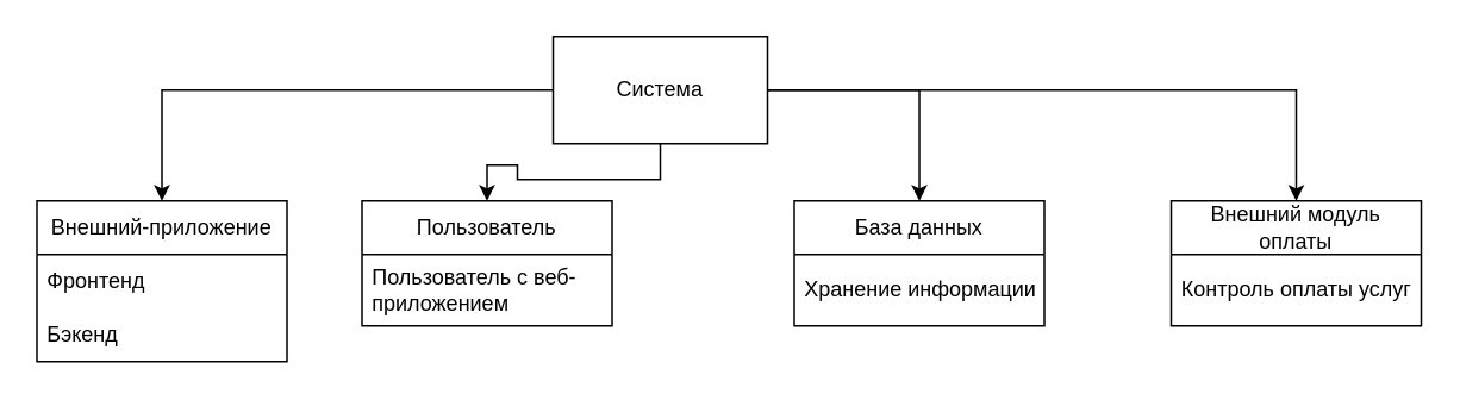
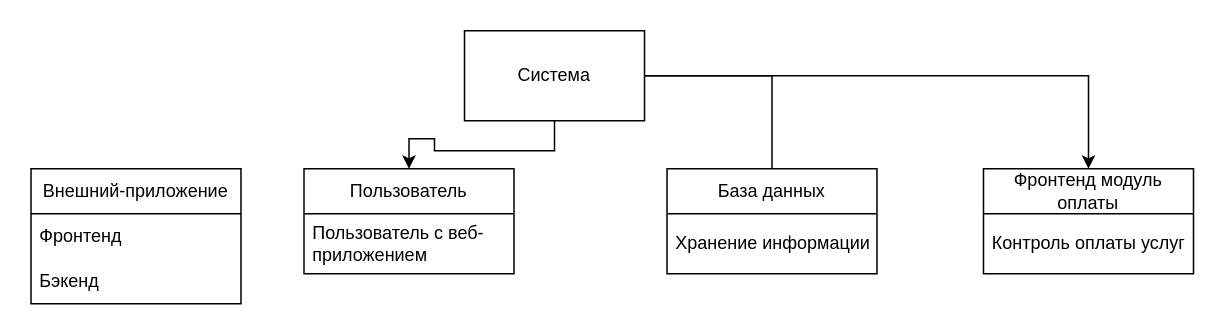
  <mxCell id="0" />
  <mxCell id="1" parent="0" />
- <mxCell id="2" style="edgeStyle=orthogonalEdgeStyle;rounded=0;orthogonalLoop=1;jettySize=auto;html=1;entryX=0.5;entryY=0;entryDx=0;entryDy=0;" edge="1" parent="1" source="6" target="7"><mxGeometry relative="1" as="geometry" /></mxCell>
  <mxCell id="3" style="edgeStyle=orthogonalEdgeStyle;rounded=0;orthogonalLoop=1;jettySize=auto;html=1;entryX=0.5;entryY=0;entryDx=0;entryDy=0;" edge="1" parent="1" source="6" target="10"><mxGeometry relative="1" as="geometry" /></mxCell>
- <mxCell id="4" style="edgeStyle=orthogonalEdgeStyle;rounded=0;orthogonalLoop=1;jettySize=auto;html=1;entryX=0.5;entryY=0;entryDx=0;entryDy=0;" edge="1" parent="1" source="6" target="12"><mxGeometry relative="1" as="geometry" /></mxCell>
+ <mxCell id="4" style="edgeStyle=orthogonalEdgeStyle;rounded=0;orthogonalLoop=1;jettySize=auto;html=1;entryX=0.5;entryY=0;entryDx=0;entryDy=0;endArrow=none;" edge="1" parent="1" source="6" target="12"><mxGeometry relative="1" as="geometry" /></mxCell>
  <mxCell id="5" style="edgeStyle=orthogonalEdgeStyle;rounded=0;orthogonalLoop=1;jettySize=auto;html=1;entryX=0.5;entryY=0;entryDx=0;entryDy=0;" edge="1" parent="1" source="6" target="14"><mxGeometry relative="1" as="geometry" /></mxCell>
  <mxCell id="6" value="Система" style="rounded=0;whiteSpace=wrap;html=1;" vertex="1" parent="1"><mxGeometry x="309" y="20" width="120" height="60" as="geometry" /></mxCell>
  <mxCell id="7" value="Внешний-приложение" style="swimlane;fontStyle=0;childLayout=stackLayout;horizontal=1;startSize=30;horizontalStack=0;resizeParent=1;resizeParentMax=0;resizeLast=0;collapsible=1;marginBottom=0;whiteSpace=wrap;html=1;" vertex="1" parent="1"><mxGeometry x="20" y="112" width="140" height="90" as="geometry"><mxRectangle x="22" y="162" width="129" height="30" as="alternateBounds" /></mxGeometry></mxCell>
  <mxCell id="8" value="Фронтенд" style="text;strokeColor=none;fillColor=none;align=left;verticalAlign=middle;spacingLeft=4;spacingRight=4;overflow=hidden;points=[[0,0.5],[1,0.5]];portConstraint=eastwest;rotatable=0;whiteSpace=wrap;html=1;" vertex="1" parent="7"><mxGeometry y="30" width="140" height="30" as="geometry" /></mxCell>
  <mxCell id="9" value="Бэкенд" style="text;strokeColor=none;fillColor=none;align=left;verticalAlign=middle;spacingLeft=4;spacingRight=4;overflow=hidden;points=[[0,0.5],[1,0.5]];portConstraint=eastwest;rotatable=0;whiteSpace=wrap;html=1;" vertex="1" parent="7"><mxGeometry y="60" width="140" height="30" as="geometry" /></mxCell>
  <mxCell id="10" value="Пользователь" style="swimlane;fontStyle=0;childLayout=stackLayout;horizontal=1;startSize=30;horizontalStack=0;resizeParent=1;resizeParentMax=0;resizeLast=0;collapsible=1;marginBottom=0;whiteSpace=wrap;html=1;" vertex="1" parent="1"><mxGeometry x="202" y="112" width="140" height="70" as="geometry" /></mxCell>
  <mxCell id="11" value="Пользователь с веб-приложением" style="text;strokeColor=none;fillColor=none;align=left;verticalAlign=middle;spacingLeft=4;spacingRight=4;overflow=hidden;points=[[0,0.5],[1,0.5]];portConstraint=eastwest;rotatable=0;whiteSpace=wrap;html=1;" vertex="1" parent="10"><mxGeometry y="30" width="140" height="40" as="geometry" /></mxCell>
  <mxCell id="12" value="База данных" style="swimlane;fontStyle=0;childLayout=stackLayout;horizontal=1;startSize=30;horizontalStack=0;resizeParent=1;resizeParentMax=0;resizeLast=0;collapsible=1;marginBottom=0;whiteSpace=wrap;html=1;" vertex="1" parent="1"><mxGeometry x="444" y="112" width="140" height="70" as="geometry" /></mxCell>
  <mxCell id="13" value="Хранение информации" style="text;strokeColor=none;fillColor=none;align=left;verticalAlign=middle;spacingLeft=4;spacingRight=4;overflow=hidden;points=[[0,0.5],[1,0.5]];portConstraint=eastwest;rotatable=0;whiteSpace=wrap;html=1;" vertex="1" parent="12"><mxGeometry y="30" width="140" height="40" as="geometry" /></mxCell>
- <mxCell id="14" value="Внешний модуль оплаты" style="swimlane;fontStyle=0;childLayout=stackLayout;horizontal=1;startSize=30;horizontalStack=0;resizeParent=1;resizeParentMax=0;resizeLast=0;collapsible=1;marginBottom=0;whiteSpace=wrap;html=1;" vertex="1" parent="1"><mxGeometry x="655" y="112" width="140" height="70" as="geometry" /></mxCell>
+ <mxCell id="14" value="Фронтенд модуль оплаты" style="swimlane;fontStyle=0;childLayout=stackLayout;horizontal=1;startSize=30;horizontalStack=0;resizeParent=1;resizeParentMax=0;resizeLast=0;collapsible=1;marginBottom=0;whiteSpace=wrap;html=1;" vertex="1" parent="1"><mxGeometry x="655" y="112" width="140" height="70" as="geometry" /></mxCell>
  <mxCell id="15" value="Контроль оплаты услуг" style="text;strokeColor=none;fillColor=none;align=left;verticalAlign=middle;spacingLeft=4;spacingRight=4;overflow=hidden;points=[[0,0.5],[1,0.5]];portConstraint=eastwest;rotatable=0;whiteSpace=wrap;html=1;" vertex="1" parent="14"><mxGeometry y="30" width="140" height="40" as="geometry" /></mxCell>
